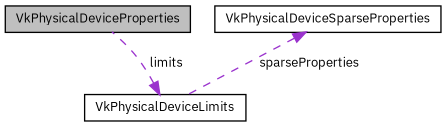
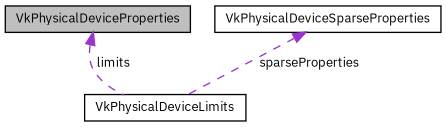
  digraph {
    fontname="IBM Plex Sans"
    node [color=black fillcolor=white fontname="IBM Plex Sans" fontsize=10 shape=record style=filled]
    edge [color=darkorchid3 dir=back fontname="IBM Plex Sans" fontsize=10 labelfontname=Helvetica labelfontsize=10 style=dashed]
    n1 [fillcolor=grey75 fontcolor=black height=0.2 label=VkPhysicalDeviceProperties width=0.4]
    n2 [height=0.2 label=VkPhysicalDeviceSparseProperties width=0.4]
    n3 [height=0.2 label=VkPhysicalDeviceLimits width=0.4]
    n2 -> n3 [label=" sparseProperties"]
-   n3 -> n1 [label=" limits"]
+   n1 -> n3 [label=" limits"]
  }
